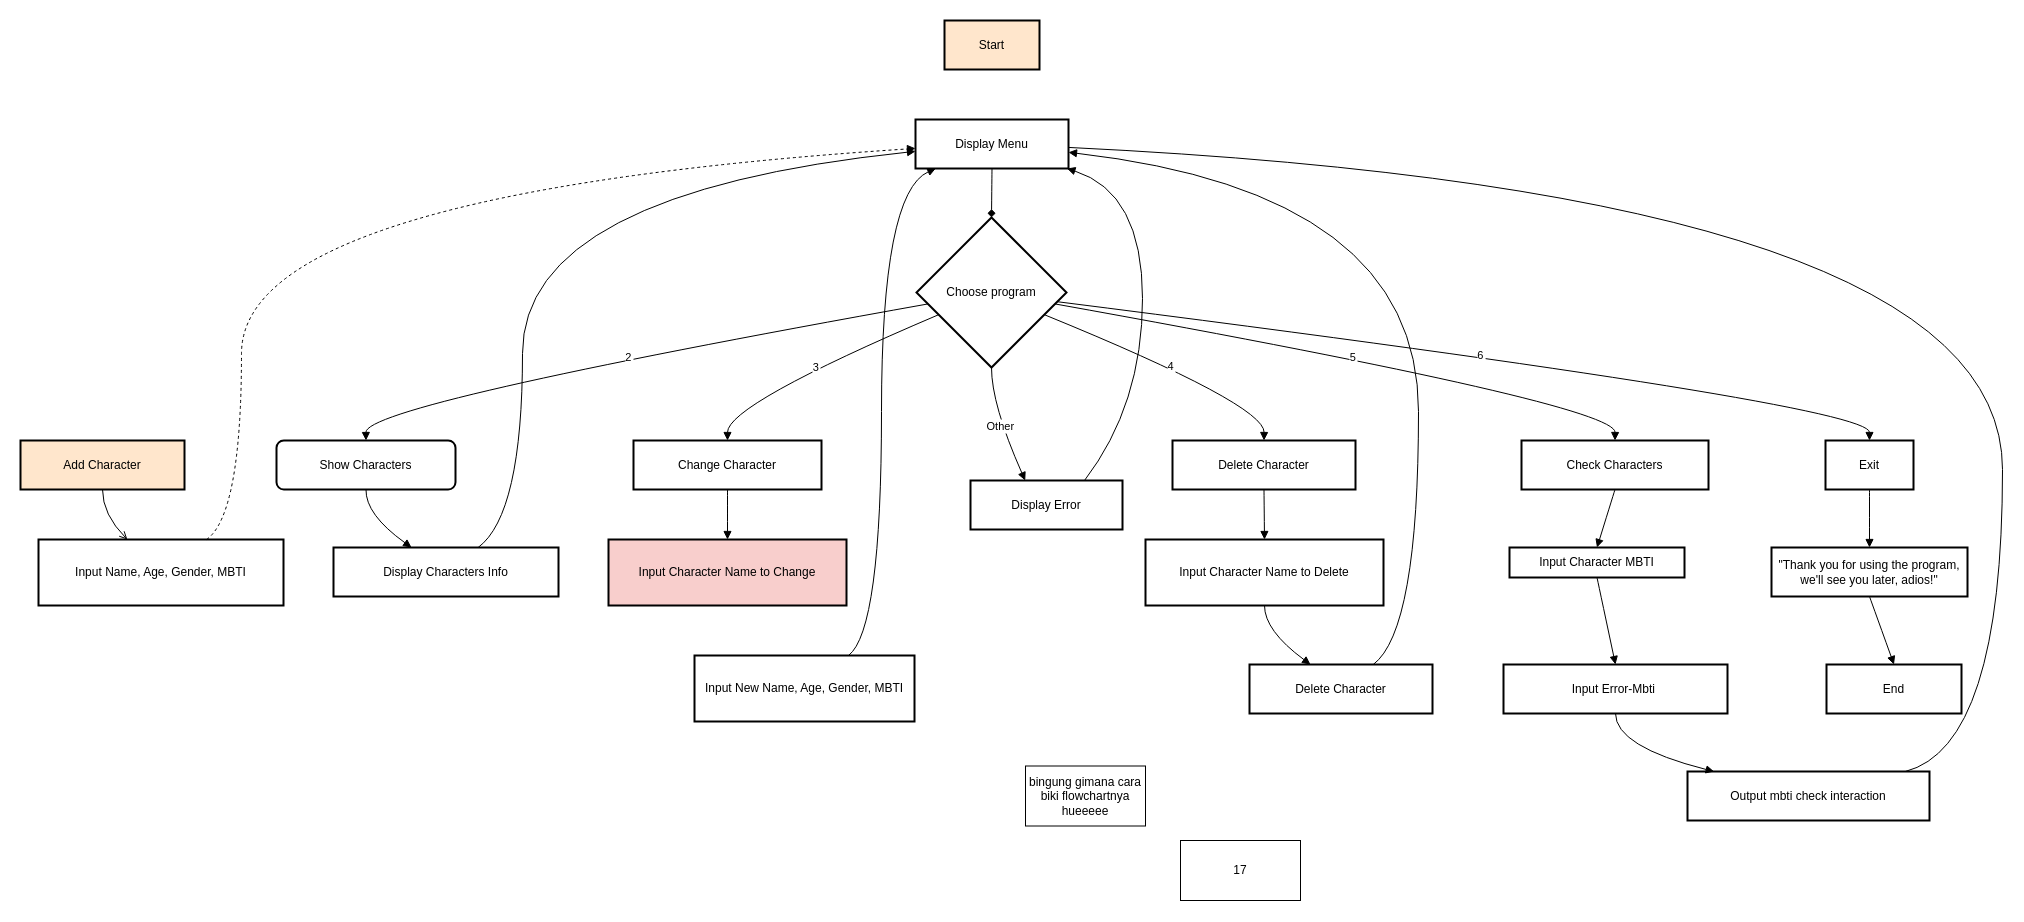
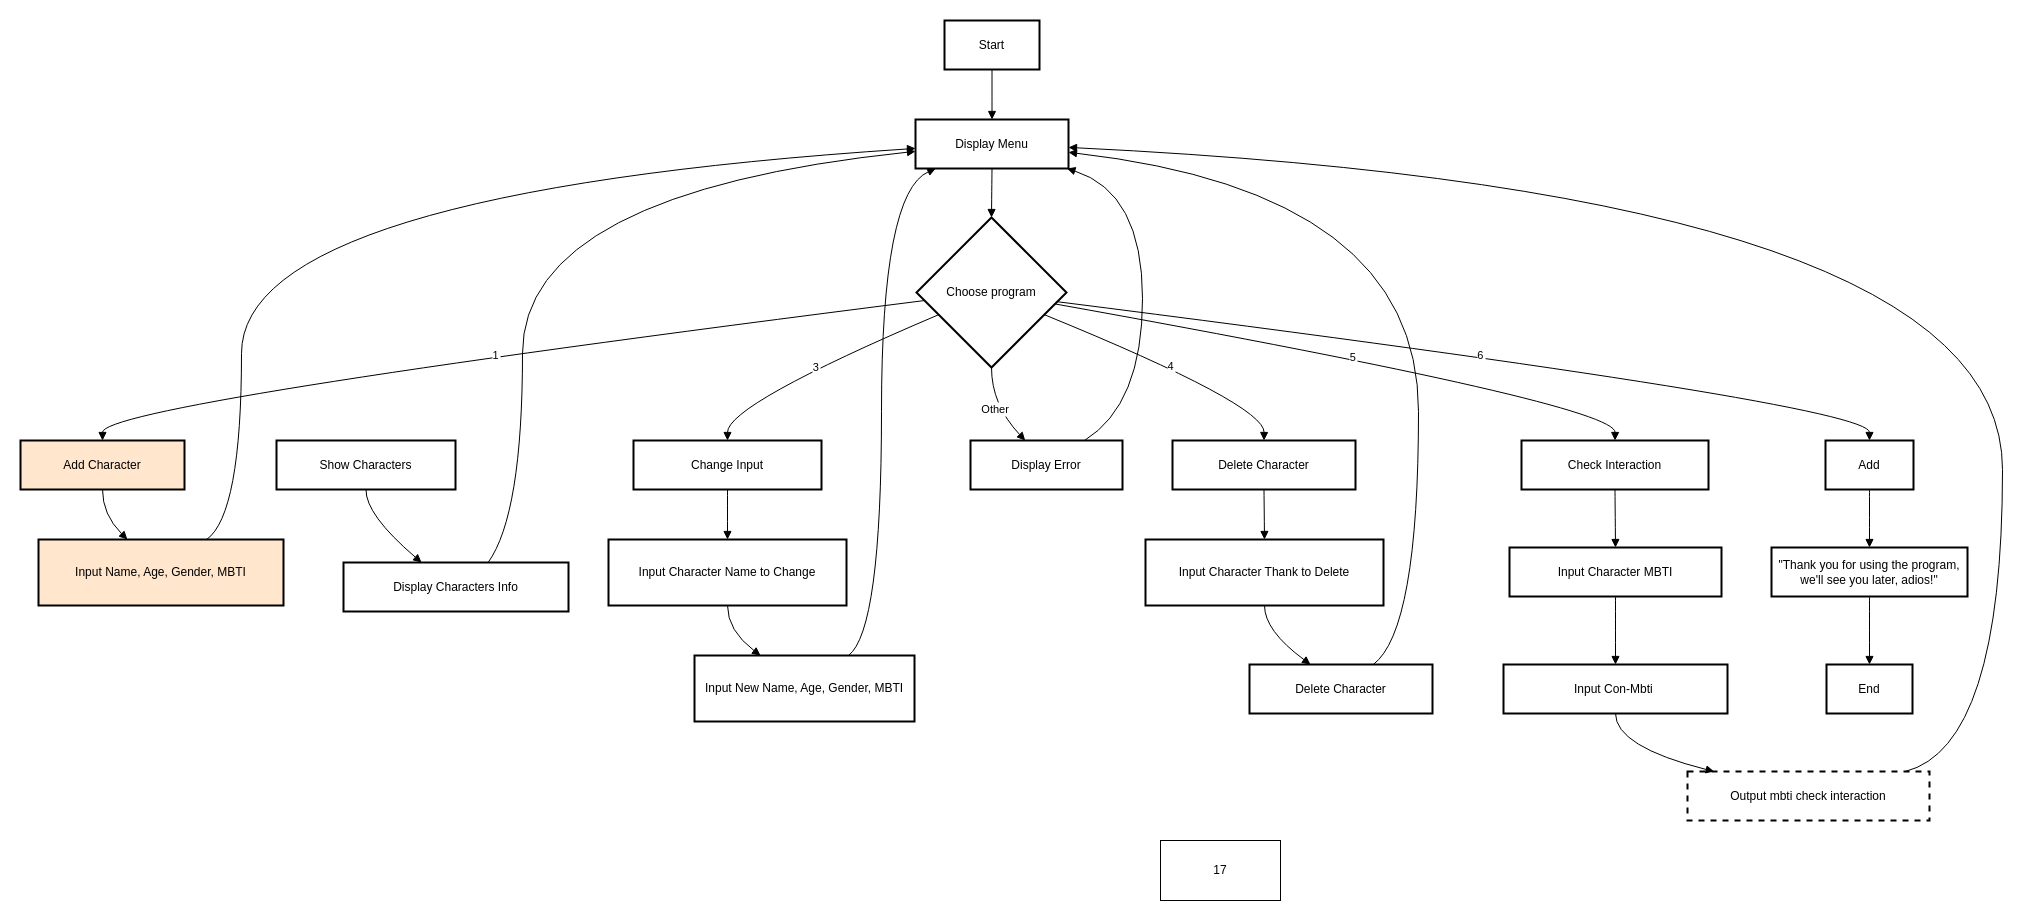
  <mxCell id="0" />
  <mxCell id="1" parent="0" />
- <mxCell id="2" value="Start" style="whiteSpace=wrap;strokeWidth=2;fillColor=#ffe6cc;" parent="1" vertex="1"><mxGeometry x="944" y="20" width="95" height="49" as="geometry" /></mxCell>
+ <mxCell id="2" value="Start" style="whiteSpace=wrap;strokeWidth=2;" parent="1" vertex="1"><mxGeometry x="944" y="20" width="95" height="49" as="geometry" /></mxCell>
  <mxCell id="3" value="Display Menu" style="whiteSpace=wrap;strokeWidth=2;" parent="1" vertex="1"><mxGeometry x="915" y="119" width="153" height="49" as="geometry" /></mxCell>
  <mxCell id="4" value="Choose program" style="rhombus;strokeWidth=2;whiteSpace=wrap;" parent="1" vertex="1"><mxGeometry x="916" y="217" width="150" height="150" as="geometry" /></mxCell>
  <mxCell id="5" value="Add Character" style="whiteSpace=wrap;strokeWidth=2;fillColor=#ffe6cc;" parent="1" vertex="1"><mxGeometry x="20" y="440" width="164" height="49" as="geometry" /></mxCell>
- <mxCell id="6" value="Show Characters" style="whiteSpace=wrap;strokeWidth=2;rounded=1;" parent="1" vertex="1"><mxGeometry x="276" y="440" width="179" height="49" as="geometry" /></mxCell>
- <mxCell id="7" value="Change Character" style="whiteSpace=wrap;strokeWidth=2;" parent="1" vertex="1"><mxGeometry x="633" y="440" width="188" height="49" as="geometry" /></mxCell>
+ <mxCell id="6" value="Show Characters" style="whiteSpace=wrap;strokeWidth=2;" parent="1" vertex="1"><mxGeometry x="276" y="440" width="179" height="49" as="geometry" /></mxCell>
+ <mxCell id="7" value="Change Input" style="whiteSpace=wrap;strokeWidth=2;" parent="1" vertex="1"><mxGeometry x="633" y="440" width="188" height="49" as="geometry" /></mxCell>
  <mxCell id="8" value="Delete Character" style="whiteSpace=wrap;strokeWidth=2;" parent="1" vertex="1"><mxGeometry x="1172" y="440" width="183" height="49" as="geometry" /></mxCell>
- <mxCell id="9" value="Check Characters" style="whiteSpace=wrap;strokeWidth=2;" parent="1" vertex="1"><mxGeometry x="1521" y="440" width="187" height="49" as="geometry" /></mxCell>
- <mxCell id="10" value="Exit" style="whiteSpace=wrap;strokeWidth=2;" parent="1" vertex="1"><mxGeometry x="1825" y="440" width="88" height="49" as="geometry" /></mxCell>
- <mxCell id="11" value="Display Error" style="whiteSpace=wrap;strokeWidth=2;" parent="1" vertex="1"><mxGeometry x="970" y="480" width="152" height="49" as="geometry" /></mxCell>
- <mxCell id="12" value="Input Name, Age, Gender, MBTI" style="whiteSpace=wrap;strokeWidth=2;" parent="1" vertex="1"><mxGeometry x="38" y="539" width="245" height="66" as="geometry" /></mxCell>
- <mxCell id="13" value="Display Characters Info" style="whiteSpace=wrap;strokeWidth=2;" parent="1" vertex="1"><mxGeometry x="333" y="547" width="225" height="49" as="geometry" /></mxCell>
- <mxCell id="14" value="Input Character Name to Change" style="whiteSpace=wrap;strokeWidth=2;fillColor=#f8cecc;" parent="1" vertex="1"><mxGeometry x="608" y="539" width="238" height="66" as="geometry" /></mxCell>
+ <mxCell id="9" value="Check Interaction" style="whiteSpace=wrap;strokeWidth=2;" parent="1" vertex="1"><mxGeometry x="1521" y="440" width="187" height="49" as="geometry" /></mxCell>
+ <mxCell id="10" value="Add" style="whiteSpace=wrap;strokeWidth=2;" parent="1" vertex="1"><mxGeometry x="1825" y="440" width="88" height="49" as="geometry" /></mxCell>
+ <mxCell id="11" value="Display Error" style="whiteSpace=wrap;strokeWidth=2;" parent="1" vertex="1"><mxGeometry x="970" y="440" width="152" height="49" as="geometry" /></mxCell>
+ <mxCell id="12" value="Input Name, Age, Gender, MBTI" style="whiteSpace=wrap;strokeWidth=2;fillColor=#ffe6cc;" parent="1" vertex="1"><mxGeometry x="38" y="539" width="245" height="66" as="geometry" /></mxCell>
+ <mxCell id="13" value="Display Characters Info" style="whiteSpace=wrap;strokeWidth=2;" parent="1" vertex="1"><mxGeometry x="343" y="562" width="225" height="49" as="geometry" /></mxCell>
+ <mxCell id="14" value="Input Character Name to Change" style="whiteSpace=wrap;strokeWidth=2;" parent="1" vertex="1"><mxGeometry x="608" y="539" width="238" height="66" as="geometry" /></mxCell>
  <mxCell id="15" value="Input New Name, Age, Gender, MBTI" style="whiteSpace=wrap;strokeWidth=2;" parent="1" vertex="1"><mxGeometry x="694" y="655" width="220" height="66" as="geometry" /></mxCell>
- <mxCell id="16" value="Input Character Name to Delete" style="whiteSpace=wrap;strokeWidth=2;" parent="1" vertex="1"><mxGeometry x="1145" y="539" width="238" height="66" as="geometry" /></mxCell>
+ <mxCell id="16" value="Input Character Thank to Delete" style="whiteSpace=wrap;strokeWidth=2;" parent="1" vertex="1"><mxGeometry x="1145" y="539" width="238" height="66" as="geometry" /></mxCell>
  <mxCell id="17" value="Delete Character" style="whiteSpace=wrap;strokeWidth=2;" parent="1" vertex="1"><mxGeometry x="1249" y="664" width="183" height="49" as="geometry" /></mxCell>
- <mxCell id="18" value="Input Character MBTI" style="whiteSpace=wrap;strokeWidth=2;" parent="1" vertex="1"><mxGeometry x="1509" y="547" width="175" height="30" as="geometry" /></mxCell>
- <mxCell id="19" value="Input Error-Mbti " style="whiteSpace=wrap;strokeWidth=2;" parent="1" vertex="1"><mxGeometry x="1503" y="664" width="224" height="49" as="geometry" /></mxCell>
- <mxCell id="20" value="Output mbti check interaction" style="whiteSpace=wrap;strokeWidth=2;" parent="1" vertex="1"><mxGeometry x="1687" y="771" width="242" height="49" as="geometry" /></mxCell>
+ <mxCell id="18" value="Input Character MBTI" style="whiteSpace=wrap;strokeWidth=2;" parent="1" vertex="1"><mxGeometry x="1509" y="547" width="212" height="49" as="geometry" /></mxCell>
+ <mxCell id="19" value="Input Con-Mbti " style="whiteSpace=wrap;strokeWidth=2;" parent="1" vertex="1"><mxGeometry x="1503" y="664" width="224" height="49" as="geometry" /></mxCell>
+ <mxCell id="20" value="Output mbti check interaction" style="whiteSpace=wrap;strokeWidth=2;dashed=1;" parent="1" vertex="1"><mxGeometry x="1687" y="771" width="242" height="49" as="geometry" /></mxCell>
  <mxCell id="21" value="&quot;Thank you for using the program, we'll see you later, adios!&quot;" style="whiteSpace=wrap;strokeWidth=2;" parent="1" vertex="1"><mxGeometry x="1771" y="547" width="196" height="49" as="geometry" /></mxCell>
- <mxCell id="22" value="End" style="whiteSpace=wrap;strokeWidth=2;" parent="1" vertex="1"><mxGeometry x="1826" y="664" width="135" height="49" as="geometry" /></mxCell>
- <mxCell id="24" value="" style="curved=1;startArrow=none;endArrow=diamond;exitX=0.5;exitY=0.99;entryX=0.5;entryY=0;rounded=0;" parent="1" source="3" target="4" edge="1"><mxGeometry relative="1" as="geometry"><Array as="points" /></mxGeometry></mxCell>
- <mxCell id="26" value="2" style="curved=1;startArrow=none;endArrow=block;exitX=0;exitY=0.59;entryX=0.5;entryY=0;rounded=0;" parent="1" source="4" target="6" edge="1"><mxGeometry relative="1" as="geometry"><Array as="points"><mxPoint x="365" y="404" /></Array></mxGeometry></mxCell>
+ <mxCell id="22" value="End" style="whiteSpace=wrap;strokeWidth=2;" parent="1" vertex="1"><mxGeometry x="1826" y="664" width="86" height="49" as="geometry" /></mxCell>
+ <mxCell id="23" value="" style="curved=1;startArrow=none;endArrow=block;exitX=0.5;exitY=0.99;entryX=0.5;entryY=-0.01;rounded=0;" parent="1" source="2" target="3" edge="1"><mxGeometry relative="1" as="geometry"><Array as="points" /></mxGeometry></mxCell>
+ <mxCell id="24" value="" style="curved=1;startArrow=none;endArrow=block;exitX=0.5;exitY=0.99;entryX=0.5;entryY=0;rounded=0;" parent="1" source="3" target="4" edge="1"><mxGeometry relative="1" as="geometry"><Array as="points" /></mxGeometry></mxCell>
+ <mxCell id="25" value="1" style="curved=1;startArrow=none;endArrow=block;exitX=0;exitY=0.56;entryX=0.5;entryY=0;rounded=0;" parent="1" source="4" target="5" edge="1"><mxGeometry relative="1" as="geometry"><Array as="points"><mxPoint x="102" y="404" /></Array></mxGeometry></mxCell>
  <mxCell id="27" value="3" style="curved=1;startArrow=none;endArrow=block;exitX=0;exitY=0.71;entryX=0.5;entryY=0;rounded=0;" parent="1" source="4" target="7" edge="1"><mxGeometry relative="1" as="geometry"><Array as="points"><mxPoint x="727" y="404" /></Array></mxGeometry></mxCell>
  <mxCell id="28" value="4" style="curved=1;startArrow=none;endArrow=block;exitX=1;exitY=0.71;entryX=0.5;entryY=0;rounded=0;" parent="1" source="4" target="8" edge="1"><mxGeometry relative="1" as="geometry"><Array as="points"><mxPoint x="1264" y="404" /></Array></mxGeometry></mxCell>
  <mxCell id="29" value="5" style="curved=1;startArrow=none;endArrow=block;exitX=1;exitY=0.59;entryX=0.5;entryY=0;rounded=0;" parent="1" source="4" target="9" edge="1"><mxGeometry relative="1" as="geometry"><Array as="points"><mxPoint x="1615" y="404" /></Array></mxGeometry></mxCell>
  <mxCell id="30" value="6" style="curved=1;startArrow=none;endArrow=block;exitX=1;exitY=0.57;entryX=0.5;entryY=0;rounded=0;" parent="1" source="4" target="10" edge="1"><mxGeometry relative="1" as="geometry"><Array as="points"><mxPoint x="1869" y="404" /></Array></mxGeometry></mxCell>
  <mxCell id="31" value="Other" style="curved=1;startArrow=none;endArrow=block;exitX=0.5;exitY=1;entryX=0.36;entryY=0;rounded=0;" parent="1" source="4" target="11" edge="1"><mxGeometry relative="1" as="geometry"><Array as="points"><mxPoint x="991" y="404" /></Array></mxGeometry></mxCell>
- <mxCell id="32" value="" style="curved=1;startArrow=none;endArrow=open;exitX=0.5;exitY=0.99;entryX=0.36;entryY=-0.01;rounded=0;" parent="1" source="5" target="12" edge="1"><mxGeometry relative="1" as="geometry"><Array as="points"><mxPoint x="102" y="514" /></Array></mxGeometry></mxCell>
- <mxCell id="33" value="" style="curved=1;startArrow=none;endArrow=block;exitX=0.69;exitY=-0.01;entryX=0;entryY=0.59;rounded=0;dashed=1;" parent="1" source="12" target="3" edge="1"><mxGeometry relative="1" as="geometry"><Array as="points"><mxPoint x="241" y="514" /><mxPoint x="241" y="192" /></Array></mxGeometry></mxCell>
+ <mxCell id="32" value="" style="curved=1;startArrow=none;endArrow=block;exitX=0.5;exitY=0.99;entryX=0.36;entryY=-0.01;rounded=0;" parent="1" source="5" target="12" edge="1"><mxGeometry relative="1" as="geometry"><Array as="points"><mxPoint x="102" y="514" /></Array></mxGeometry></mxCell>
+ <mxCell id="33" value="" style="curved=1;startArrow=none;endArrow=block;exitX=0.69;exitY=-0.01;entryX=0;entryY=0.59;rounded=0;" parent="1" source="12" target="3" edge="1"><mxGeometry relative="1" as="geometry"><Array as="points"><mxPoint x="241" y="514" /><mxPoint x="241" y="192" /></Array></mxGeometry></mxCell>
  <mxCell id="34" value="" style="curved=1;startArrow=none;endArrow=block;exitX=0.5;exitY=0.99;entryX=0.35;entryY=0.01;rounded=0;" parent="1" source="6" target="13" edge="1"><mxGeometry relative="1" as="geometry"><Array as="points"><mxPoint x="365" y="514" /></Array></mxGeometry></mxCell>
  <mxCell id="35" value="" style="curved=1;startArrow=none;endArrow=block;exitX=0.64;exitY=0.01;entryX=0;entryY=0.65;rounded=0;" parent="1" source="13" target="3" edge="1"><mxGeometry relative="1" as="geometry"><Array as="points"><mxPoint x="522" y="514" /><mxPoint x="522" y="192" /></Array></mxGeometry></mxCell>
  <mxCell id="36" value="" style="curved=1;startArrow=none;endArrow=block;exitX=0.5;exitY=0.99;entryX=0.5;entryY=-0.01;rounded=0;" parent="1" source="7" target="14" edge="1"><mxGeometry relative="1" as="geometry"><Array as="points" /></mxGeometry></mxCell>
+ <mxCell id="37" value="" style="curved=1;startArrow=none;endArrow=block;exitX=0.5;exitY=1;entryX=0.3;entryY=0;rounded=0;" parent="1" source="14" target="15" edge="1"><mxGeometry relative="1" as="geometry"><Array as="points"><mxPoint x="727" y="630" /></Array></mxGeometry></mxCell>
  <mxCell id="38" value="" style="curved=1;startArrow=none;endArrow=block;exitX=0.7;exitY=0;entryX=0.14;entryY=0.99;rounded=0;" parent="1" source="15" target="3" edge="1"><mxGeometry relative="1" as="geometry"><Array as="points"><mxPoint x="881" y="630" /><mxPoint x="881" y="192" /></Array></mxGeometry></mxCell>
  <mxCell id="39" value="" style="curved=1;startArrow=none;endArrow=block;exitX=0.5;exitY=0.99;entryX=0.5;entryY=-0.01;rounded=0;" parent="1" source="8" target="16" edge="1"><mxGeometry relative="1" as="geometry"><Array as="points" /></mxGeometry></mxCell>
  <mxCell id="40" value="" style="curved=1;startArrow=none;endArrow=block;exitX=0.5;exitY=1;entryX=0.33;entryY=-0.01;rounded=0;" parent="1" source="16" target="17" edge="1"><mxGeometry relative="1" as="geometry"><Array as="points"><mxPoint x="1264" y="630" /></Array></mxGeometry></mxCell>
  <mxCell id="41" value="" style="curved=1;startArrow=none;endArrow=block;exitX=0.68;exitY=-0.01;entryX=1;entryY=0.67;rounded=0;" parent="1" source="17" target="3" edge="1"><mxGeometry relative="1" as="geometry"><Array as="points"><mxPoint x="1418" y="630" /><mxPoint x="1418" y="192" /></Array></mxGeometry></mxCell>
  <mxCell id="42" value="" style="curved=1;startArrow=none;endArrow=block;exitX=0.5;exitY=0.99;entryX=0.5;entryY=0.01;rounded=0;" parent="1" source="9" target="18" edge="1"><mxGeometry relative="1" as="geometry"><Array as="points" /></mxGeometry></mxCell>
  <mxCell id="43" value="" style="curved=1;startArrow=none;endArrow=block;exitX=0.5;exitY=1;entryX=0.5;entryY=-0.01;rounded=0;" parent="1" source="18" target="19" edge="1"><mxGeometry relative="1" as="geometry"><Array as="points" /></mxGeometry></mxCell>
  <mxCell id="44" value="" style="curved=1;startArrow=none;endArrow=block;exitX=0.5;exitY=0.99;entryX=0.11;entryY=0;rounded=0;" parent="1" source="19" target="20" edge="1"><mxGeometry relative="1" as="geometry"><Array as="points"><mxPoint x="1615" y="746" /></Array></mxGeometry></mxCell>
- <mxCell id="45" value="" style="curved=1;startArrow=none;endArrow=none;exitX=0.9;exitY=0;entryX=1;entryY=0.57;rounded=0;" parent="1" source="20" target="3" edge="1"><mxGeometry relative="1" as="geometry"><Array as="points"><mxPoint x="2002" y="746" /><mxPoint x="2002" y="192" /></Array></mxGeometry></mxCell>
+ <mxCell id="45" value="" style="curved=1;startArrow=none;endArrow=block;exitX=0.9;exitY=0;entryX=1;entryY=0.57;rounded=0;" parent="1" source="20" target="3" edge="1"><mxGeometry relative="1" as="geometry"><Array as="points"><mxPoint x="2002" y="746" /><mxPoint x="2002" y="192" /></Array></mxGeometry></mxCell>
  <mxCell id="46" value="" style="curved=1;startArrow=none;endArrow=block;exitX=0.5;exitY=0.99;entryX=0.5;entryY=0.01;rounded=0;" parent="1" source="10" target="21" edge="1"><mxGeometry relative="1" as="geometry"><Array as="points" /></mxGeometry></mxCell>
  <mxCell id="47" value="" style="curved=1;startArrow=none;endArrow=block;exitX=0.5;exitY=1;entryX=0.5;entryY=-0.01;rounded=0;" parent="1" source="21" target="22" edge="1"><mxGeometry relative="1" as="geometry"><Array as="points" /></mxGeometry></mxCell>
  <mxCell id="48" value="" style="curved=1;startArrow=none;endArrow=block;exitX=0.75;exitY=0;entryX=0.98;entryY=0.99;rounded=0;" parent="1" source="11" target="3" edge="1"><mxGeometry relative="1" as="geometry"><Array as="points"><mxPoint x="1142" y="404" /><mxPoint x="1142" y="192" /></Array></mxGeometry></mxCell>
- <mxCell id="49" value="bingung gimana cara biki flowchartnya hueeeee" style="rounded=0;whiteSpace=wrap;html=1;" vertex="1" parent="1"><mxGeometry x="1025" y="765.5" width="120" height="60" as="geometry" /></mxCell>
- <mxCell id="50" value="17" style="rounded=0;whiteSpace=wrap;html=1;" vertex="1" parent="1"><mxGeometry x="1180" y="840" width="120" height="60" as="geometry" /></mxCell>
+ <mxCell id="50" value="17" style="rounded=0;whiteSpace=wrap;html=1;" vertex="1" parent="1"><mxGeometry x="1160" y="840" width="120" height="60" as="geometry" /></mxCell>
